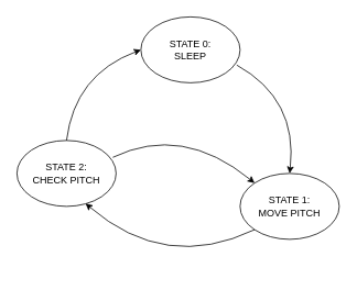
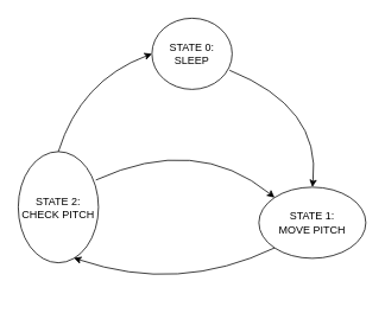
  <mxCell id="0" />
  <mxCell id="1" parent="0" />
- <mxCell id="2" value="STATE 0:&lt;br&gt;SLEEP" style="ellipse;whiteSpace=wrap;html=1;" vertex="1" parent="1"><mxGeometry x="170" y="20" width="120" height="80" as="geometry" /></mxCell>
- <mxCell id="3" value="STATE 2:&lt;br&gt;CHECK PITCH" style="ellipse;whiteSpace=wrap;html=1;" vertex="1" parent="1"><mxGeometry x="20" y="170" width="120" height="80" as="geometry" /></mxCell>
+ <mxCell id="2" value="STATE 0:&lt;br&gt;SLEEP" style="ellipse;whiteSpace=wrap;html=1;" vertex="1" parent="1"><mxGeometry x="170" y="20" width="90" height="80" as="geometry" /></mxCell>
+ <mxCell id="3" value="STATE 2:&lt;br&gt;CHECK PITCH" style="ellipse;whiteSpace=wrap;html=1;" vertex="1" parent="1"><mxGeometry x="20" y="170" width="90" height="125" as="geometry" /></mxCell>
  <mxCell id="4" value="STATE 1:&lt;br&gt;MOVE PITCH" style="ellipse;whiteSpace=wrap;html=1;" vertex="1" parent="1"><mxGeometry x="290" y="210" width="120" height="80" as="geometry" /></mxCell>
  <mxCell id="5" value="" style="endArrow=classic;html=1;entryX=0.5;entryY=0;entryDx=0;entryDy=0;exitX=0.967;exitY=0.731;exitDx=0;exitDy=0;curved=1;exitPerimeter=0;" edge="1" parent="1" source="2" target="4"><mxGeometry width="50" height="50" relative="1" as="geometry"><mxPoint x="230" y="140" as="sourcePoint" /><mxPoint x="280" y="90" as="targetPoint" /><Array as="points"><mxPoint x="360" y="120" /></Array></mxGeometry></mxCell>
  <mxCell id="6" value="" style="endArrow=classic;html=1;entryX=0;entryY=0.5;entryDx=0;entryDy=0;exitX=0.5;exitY=0;exitDx=0;exitDy=0;curved=1;" edge="1" parent="1" source="3" target="2"><mxGeometry width="50" height="50" relative="1" as="geometry"><mxPoint x="100" y="60" as="sourcePoint" /><mxPoint x="178" y="202" as="targetPoint" /><Array as="points"><mxPoint x="90" y="90" /></Array></mxGeometry></mxCell>
  <mxCell id="7" value="" style="endArrow=classic;html=1;exitX=0;exitY=1;exitDx=0;exitDy=0;curved=1;entryX=0.692;entryY=0.956;entryDx=0;entryDy=0;entryPerimeter=0;" edge="1" parent="1" source="4" target="3"><mxGeometry width="50" height="50" relative="1" as="geometry"><mxPoint x="170" y="250" as="sourcePoint" /><mxPoint x="110" y="300" as="targetPoint" /><Array as="points"><mxPoint x="200" y="330" /></Array></mxGeometry></mxCell>
  <mxCell id="8" value="" style="endArrow=classic;html=1;entryX=0;entryY=0;entryDx=0;entryDy=0;curved=1;exitX=0.967;exitY=0.256;exitDx=0;exitDy=0;exitPerimeter=0;" edge="1" parent="1" source="3" target="4"><mxGeometry width="50" height="50" relative="1" as="geometry"><mxPoint x="110" y="150" as="sourcePoint" /><mxPoint x="255" y="270" as="targetPoint" /><Array as="points"><mxPoint x="220" y="150" /></Array></mxGeometry></mxCell>
